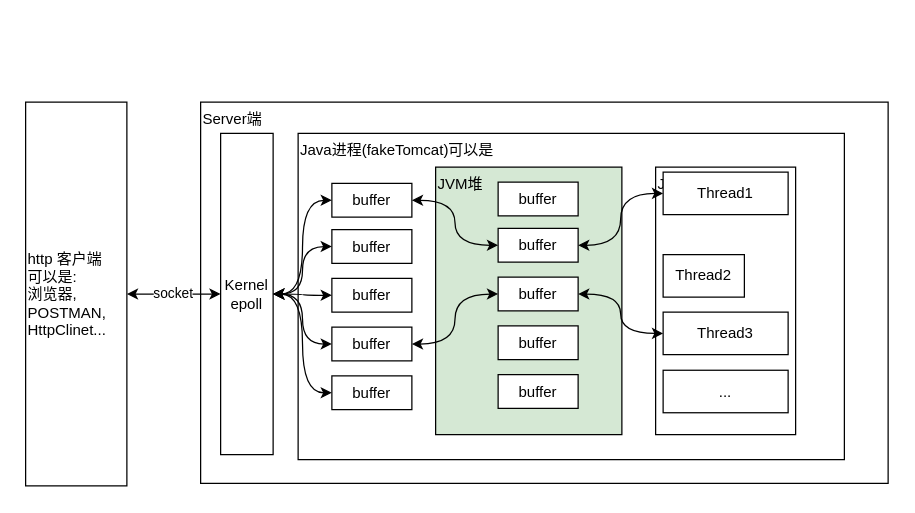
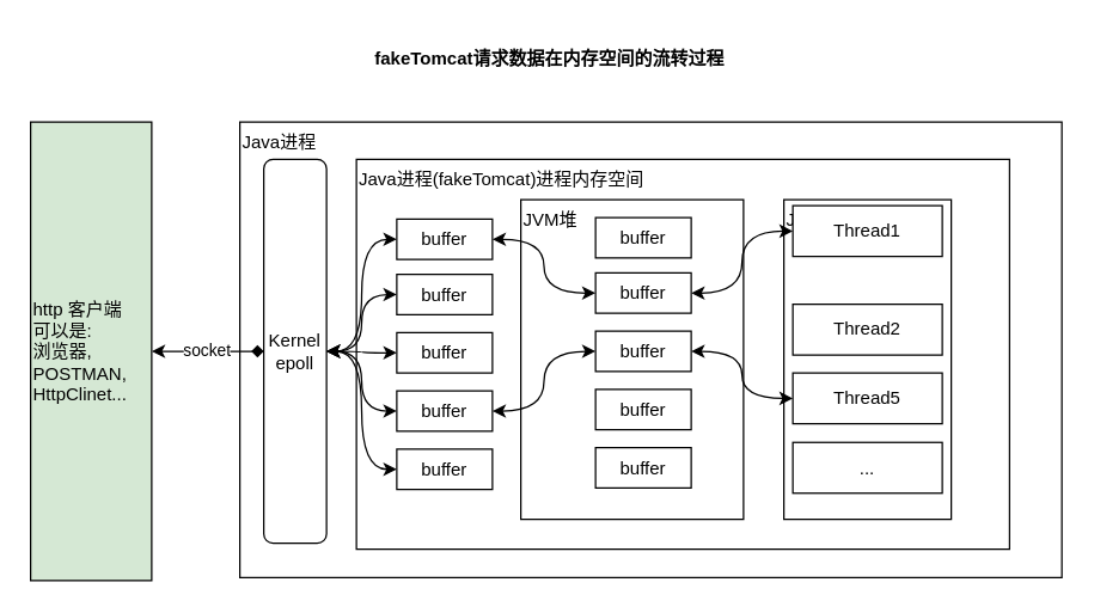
  <mxCell id="0" />
  <mxCell id="1" parent="0" />
- <mxCell id="3" value="Server端" style="rounded=0;whiteSpace=wrap;html=1;align=left;verticalAlign=top;" vertex="1" parent="1"><mxGeometry x="160" y="81" width="550" height="305" as="geometry" /></mxCell>
- <mxCell id="4" style="edgeStyle=orthogonalEdgeStyle;rounded=0;orthogonalLoop=1;jettySize=auto;html=1;entryX=0;entryY=0.5;entryDx=0;entryDy=0;startArrow=classic;startFill=1;" edge="1" parent="1" source="6" target="7"><mxGeometry relative="1" as="geometry" /></mxCell>
+ <mxCell id="2" value="fakeTomcat请求数据在内存空间的流转过程" style="text;html=1;strokeColor=none;fillColor=none;align=center;verticalAlign=middle;whiteSpace=wrap;rounded=0;fontStyle=1" vertex="1" parent="1"><mxGeometry x="244" y="20" width="247" height="37" as="geometry" /></mxCell>
+ <mxCell id="3" value="Java进程" style="rounded=0;whiteSpace=wrap;html=1;align=left;verticalAlign=top;" vertex="1" parent="1"><mxGeometry x="160" y="81" width="550" height="305" as="geometry" /></mxCell>
+ <mxCell id="4" style="edgeStyle=orthogonalEdgeStyle;rounded=0;orthogonalLoop=1;jettySize=auto;html=1;entryX=0;entryY=0.5;entryDx=0;entryDy=0;startArrow=classic;startFill=1;endArrow=diamond;" edge="1" parent="1" source="6" target="7"><mxGeometry relative="1" as="geometry" /></mxCell>
  <mxCell id="5" value="socket" style="edgeLabel;html=1;align=center;verticalAlign=middle;resizable=0;points=[];" vertex="1" connectable="0" parent="4"><mxGeometry x="-0.049" y="1" relative="1" as="geometry"><mxPoint as="offset" /></mxGeometry></mxCell>
- <mxCell id="6" value="http 客户端&lt;br&gt;可以是:&lt;br&gt;浏览器,&lt;br&gt;POSTMAN,&lt;br&gt;HttpClinet..." style="rounded=0;whiteSpace=wrap;html=1;align=left;verticalAlign=middle;" vertex="1" parent="1"><mxGeometry x="20" y="81" width="81" height="307" as="geometry" /></mxCell>
- <mxCell id="7" value="Kernel&lt;br&gt;epoll" style="rounded=0;whiteSpace=wrap;html=1;align=center;verticalAlign=middle;" vertex="1" parent="1"><mxGeometry x="176" y="106" width="42" height="257" as="geometry" /></mxCell>
- <mxCell id="8" value="Java进程(fakeTomcat)可以是" style="rounded=0;whiteSpace=wrap;html=1;align=left;verticalAlign=top;" vertex="1" parent="1"><mxGeometry x="238" y="106" width="437" height="261" as="geometry" /></mxCell>
+ <mxCell id="6" value="http 客户端&lt;br&gt;可以是:&lt;br&gt;浏览器,&lt;br&gt;POSTMAN,&lt;br&gt;HttpClinet..." style="rounded=0;whiteSpace=wrap;html=1;align=left;verticalAlign=middle;fillColor=#d5e8d4;" vertex="1" parent="1"><mxGeometry x="20" y="81" width="81" height="307" as="geometry" /></mxCell>
+ <mxCell id="7" value="Kernel&lt;br&gt;epoll" style="whiteSpace=wrap;html=1;align=center;verticalAlign=middle;rounded=1;" vertex="1" parent="1"><mxGeometry x="176" y="106" width="42" height="257" as="geometry" /></mxCell>
+ <mxCell id="8" value="Java进程(fakeTomcat)进程内存空间" style="rounded=0;whiteSpace=wrap;html=1;align=left;verticalAlign=top;" vertex="1" parent="1"><mxGeometry x="238" y="106" width="437" height="261" as="geometry" /></mxCell>
  <mxCell id="9" value="buffer" style="rounded=0;whiteSpace=wrap;html=1;align=center;verticalAlign=middle;" vertex="1" parent="1"><mxGeometry x="265" y="146" width="64" height="27" as="geometry" /></mxCell>
  <mxCell id="10" value="buffer" style="rounded=0;whiteSpace=wrap;html=1;align=center;verticalAlign=middle;" vertex="1" parent="1"><mxGeometry x="265" y="183" width="64" height="27" as="geometry" /></mxCell>
  <mxCell id="11" value="buffer" style="rounded=0;whiteSpace=wrap;html=1;align=center;verticalAlign=middle;" vertex="1" parent="1"><mxGeometry x="265" y="222" width="64" height="27" as="geometry" /></mxCell>
  <mxCell id="12" style="edgeStyle=orthogonalEdgeStyle;curved=1;rounded=0;orthogonalLoop=1;jettySize=auto;html=1;entryX=1;entryY=0.5;entryDx=0;entryDy=0;startArrow=classic;startFill=1;" edge="1" parent="1" source="13" target="7"><mxGeometry relative="1" as="geometry" /></mxCell>
  <mxCell id="13" value="buffer" style="rounded=0;whiteSpace=wrap;html=1;align=center;verticalAlign=middle;" vertex="1" parent="1"><mxGeometry x="265" y="261" width="64" height="27" as="geometry" /></mxCell>
  <mxCell id="14" style="edgeStyle=orthogonalEdgeStyle;curved=1;rounded=0;orthogonalLoop=1;jettySize=auto;html=1;entryX=1;entryY=0.5;entryDx=0;entryDy=0;startArrow=classic;startFill=1;" edge="1" parent="1" source="15" target="7"><mxGeometry relative="1" as="geometry" /></mxCell>
  <mxCell id="15" value="buffer" style="rounded=0;whiteSpace=wrap;html=1;align=center;verticalAlign=middle;" vertex="1" parent="1"><mxGeometry x="265" y="300" width="64" height="27" as="geometry" /></mxCell>
  <mxCell id="16" style="edgeStyle=orthogonalEdgeStyle;rounded=0;orthogonalLoop=1;jettySize=auto;html=1;entryX=0;entryY=0.5;entryDx=0;entryDy=0;startArrow=classic;startFill=1;curved=1;" edge="1" parent="1" source="7" target="9"><mxGeometry relative="1" as="geometry" /></mxCell>
  <mxCell id="17" style="edgeStyle=orthogonalEdgeStyle;curved=1;rounded=0;orthogonalLoop=1;jettySize=auto;html=1;entryX=0;entryY=0.5;entryDx=0;entryDy=0;startArrow=classic;startFill=1;" edge="1" parent="1" source="7" target="10"><mxGeometry relative="1" as="geometry" /></mxCell>
  <mxCell id="18" style="edgeStyle=orthogonalEdgeStyle;curved=1;rounded=0;orthogonalLoop=1;jettySize=auto;html=1;entryX=0;entryY=0.5;entryDx=0;entryDy=0;startArrow=classic;startFill=1;" edge="1" parent="1" source="7" target="11"><mxGeometry relative="1" as="geometry" /></mxCell>
- <mxCell id="19" value="JVM堆" style="rounded=0;whiteSpace=wrap;html=1;align=left;verticalAlign=top;fillColor=#d5e8d4;" vertex="1" parent="1"><mxGeometry x="348" y="133" width="149" height="214" as="geometry" /></mxCell>
+ <mxCell id="19" value="JVM堆" style="rounded=0;whiteSpace=wrap;html=1;align=left;verticalAlign=top;" vertex="1" parent="1"><mxGeometry x="348" y="133" width="149" height="214" as="geometry" /></mxCell>
  <mxCell id="20" value="buffer" style="rounded=0;whiteSpace=wrap;html=1;align=center;verticalAlign=middle;" vertex="1" parent="1"><mxGeometry x="398" y="145" width="64" height="27" as="geometry" /></mxCell>
  <mxCell id="21" style="edgeStyle=orthogonalEdgeStyle;curved=1;rounded=0;orthogonalLoop=1;jettySize=auto;html=1;entryX=1;entryY=0.5;entryDx=0;entryDy=0;startArrow=classic;startFill=1;" edge="1" parent="1" source="22" target="9"><mxGeometry relative="1" as="geometry" /></mxCell>
  <mxCell id="22" value="buffer" style="rounded=0;whiteSpace=wrap;html=1;align=center;verticalAlign=middle;" vertex="1" parent="1"><mxGeometry x="398" y="182" width="64" height="27" as="geometry" /></mxCell>
  <mxCell id="23" style="edgeStyle=orthogonalEdgeStyle;curved=1;rounded=0;orthogonalLoop=1;jettySize=auto;html=1;entryX=1;entryY=0.5;entryDx=0;entryDy=0;startArrow=classic;startFill=1;" edge="1" parent="1" source="24" target="13"><mxGeometry relative="1" as="geometry" /></mxCell>
  <mxCell id="24" value="buffer" style="rounded=0;whiteSpace=wrap;html=1;align=center;verticalAlign=middle;" vertex="1" parent="1"><mxGeometry x="398" y="221" width="64" height="27" as="geometry" /></mxCell>
  <mxCell id="25" value="buffer" style="rounded=0;whiteSpace=wrap;html=1;align=center;verticalAlign=middle;" vertex="1" parent="1"><mxGeometry x="398" y="260" width="64" height="27" as="geometry" /></mxCell>
  <mxCell id="26" value="buffer" style="rounded=0;whiteSpace=wrap;html=1;align=center;verticalAlign=middle;" vertex="1" parent="1"><mxGeometry x="398" y="299" width="64" height="27" as="geometry" /></mxCell>
  <mxCell id="27" value="JVM栈" style="rounded=0;whiteSpace=wrap;html=1;align=left;verticalAlign=top;" vertex="1" parent="1"><mxGeometry x="524" y="133" width="112" height="214" as="geometry" /></mxCell>
  <mxCell id="28" value="Thread1" style="rounded=0;whiteSpace=wrap;html=1;align=center;verticalAlign=middle;" vertex="1" parent="1"><mxGeometry x="530" y="137" width="100" height="34" as="geometry" /></mxCell>
- <mxCell id="29" value="Thread2" style="rounded=0;whiteSpace=wrap;html=1;align=center;verticalAlign=middle;" vertex="1" parent="1"><mxGeometry x="530" y="203" width="65" height="34" as="geometry" /></mxCell>
- <mxCell id="30" value="Thread3" style="rounded=0;whiteSpace=wrap;html=1;align=center;verticalAlign=middle;" vertex="1" parent="1"><mxGeometry x="530" y="249" width="100" height="34" as="geometry" /></mxCell>
+ <mxCell id="29" value="Thread2" style="rounded=0;whiteSpace=wrap;html=1;align=center;verticalAlign=middle;" vertex="1" parent="1"><mxGeometry x="530" y="203" width="100" height="34" as="geometry" /></mxCell>
+ <mxCell id="30" value="Thread5" style="rounded=0;whiteSpace=wrap;html=1;align=center;verticalAlign=middle;" vertex="1" parent="1"><mxGeometry x="530" y="249" width="100" height="34" as="geometry" /></mxCell>
  <mxCell id="31" value="..." style="rounded=0;whiteSpace=wrap;html=1;align=center;verticalAlign=middle;" vertex="1" parent="1"><mxGeometry x="530" y="295.5" width="100" height="34" as="geometry" /></mxCell>
  <mxCell id="32" style="edgeStyle=orthogonalEdgeStyle;curved=1;rounded=0;orthogonalLoop=1;jettySize=auto;html=1;entryX=0;entryY=0.5;entryDx=0;entryDy=0;startArrow=classic;startFill=1;" edge="1" parent="1" source="24" target="30"><mxGeometry relative="1" as="geometry" /></mxCell>
  <mxCell id="33" style="edgeStyle=orthogonalEdgeStyle;curved=1;rounded=0;orthogonalLoop=1;jettySize=auto;html=1;entryX=0;entryY=0.5;entryDx=0;entryDy=0;startArrow=classic;startFill=1;" edge="1" parent="1" source="22" target="28"><mxGeometry relative="1" as="geometry" /></mxCell>
